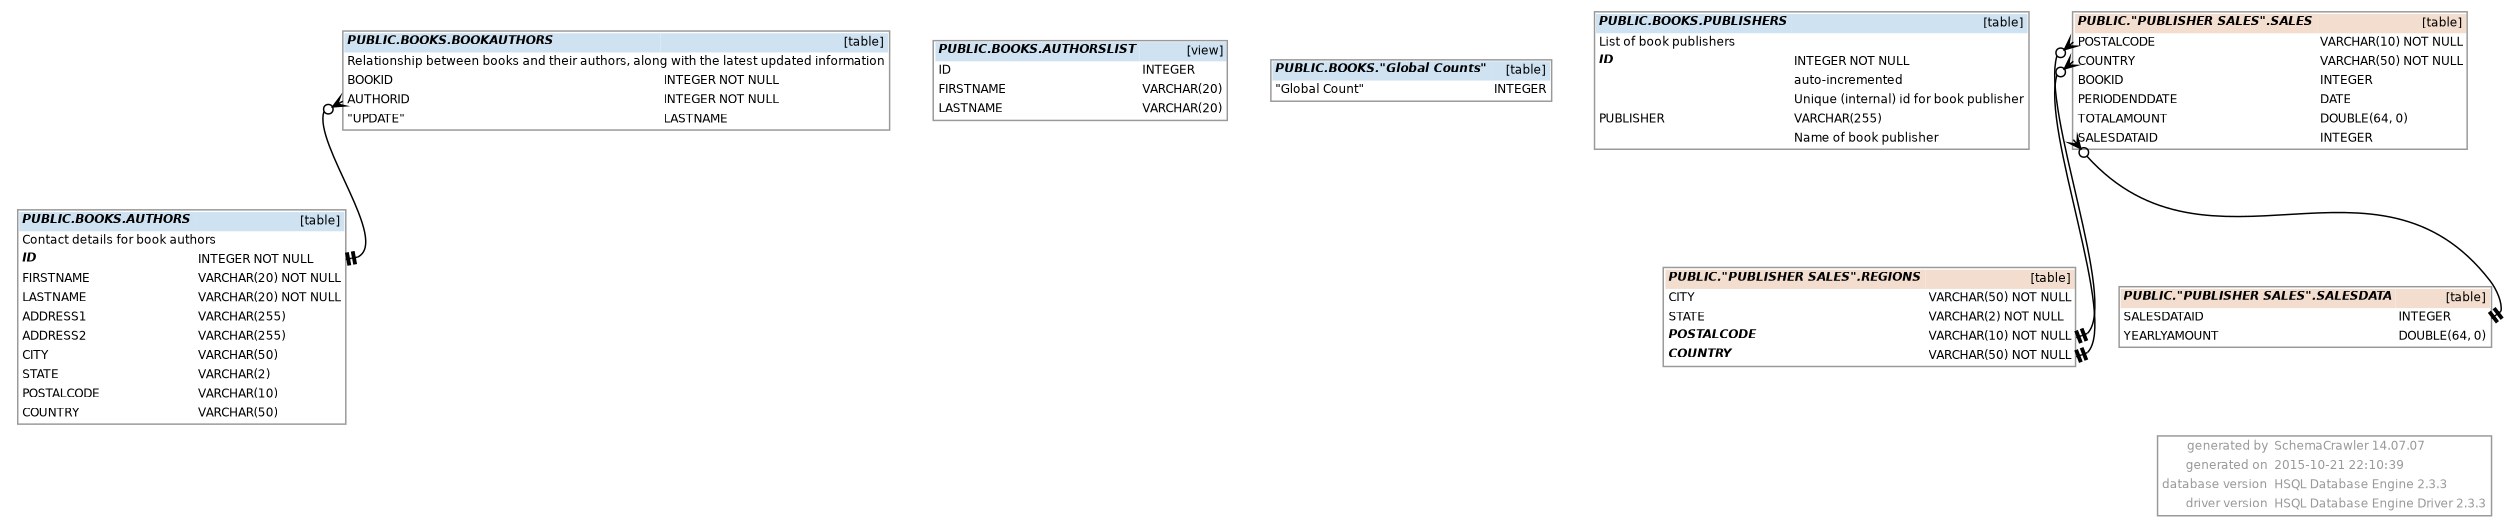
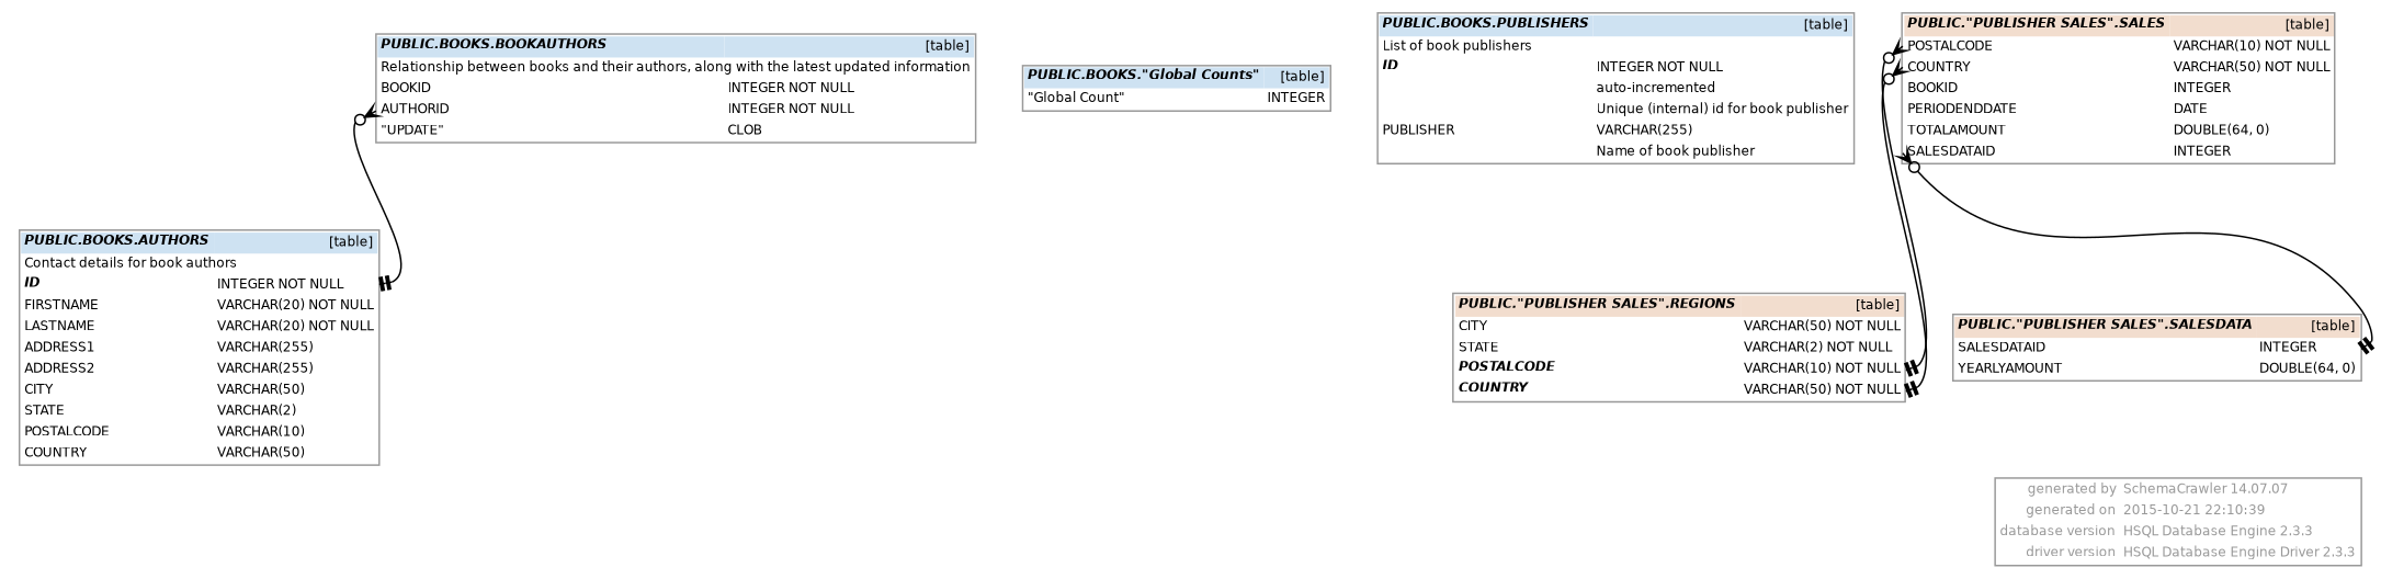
  digraph {
    fontcolor="#999999"
    fontname=Helvetica
    fontsize=8
    label=< <table color="#999999" border="1" cellborder="0" cellspacing="0"> 	<tr> 		<td align='right'>generated by</td> 		<td align='left'>SchemaCrawler 14.07.07</td> 	</tr> 	<tr> 		<td align='right'>generated on</td> 		<td align='left'>2015-10-21 22:10:39</td> 	</tr> 	<tr> 		<td align='right'>database version</td> 		<td align='left'>HSQL Database Engine 2.3.3</td> 	</tr> 	<tr> 		<td align='right'>driver version</td> 		<td align='left'>HSQL Database Engine Driver 2.3.3</td> 	</tr>       </table>    >
    labeljust=r
    labelloc=b
    nodesep=0.18
    rankdir=TB
    ranksep=0.46
    node [fontname=Helvetica fontsize=8 shape=plaintext]
    edge [arrowhead=teetee arrowsize=0.8 arrowtail=crowodot dir=both fontname=Helvetica fontsize=8 style=solid]
    n1 [label=<       <table border="1" cellborder="0" cellpadding="2" cellspacing="0" bgcolor="white" color="#999999"> 	<tr> 		<td colspan='2' bgcolor='#CEE2F2' align='left'><b><i>PUBLIC.BOOKS.AUTHORS</i></b></td> 		<td bgcolor='#CEE2F2' align='right'>[table]</td> 	</tr> 	<tr> 		<td colspan='3' align='left'>Contact details for book authors</td> 	</tr> 	<tr> 		<td port='id_ecfc5f6a.start' align='left'><b><i>ID</i></b></td> 		<td align='left'> </td> 		<td port='id_ecfc5f6a.end' align='left'>INTEGER NOT NULL</td> 	</tr> 	<tr> 		<td port='firstname_212547ec.start' align='left'>FIRSTNAME</td> 		<td align='left'> </td> 		<td port='firstname_212547ec.end' align='left'>VARCHAR(20) NOT NULL</td> 	</tr> 	<tr> 		<td port='lastname_c2a4e130.start' align='left'>LASTNAME</td> 		<td align='left'> </td> 		<td port='lastname_c2a4e130.end' align='left'>VARCHAR(20) NOT NULL</td> 	</tr> 	<tr> 		<td port='address1_d0f1f1ec.start' align='left'>ADDRESS1</td> 		<td align='left'> </td> 		<td port='address1_d0f1f1ec.end' align='left'>VARCHAR(255)</td> 	</tr> 	<tr> 		<td port='address2_d0f1f1ed.start' align='left'>ADDRESS2</td> 		<td align='left'> </td> 		<td port='address2_d0f1f1ed.end' align='left'>VARCHAR(255)</td> 	</tr> 	<tr> 		<td port='city_9f5f8ffa.start' align='left'>CITY</td> 		<td align='left'> </td> 		<td port='city_9f5f8ffa.end' align='left'>VARCHAR(50)</td> 	</tr> 	<tr> 		<td port='state_4d789fc2.start' align='left'>STATE</td> 		<td align='left'> </td> 		<td port='state_4d789fc2.end' align='left'>VARCHAR(2)</td> 	</tr> 	<tr> 		<td port='postalcode_843cd087.start' align='left'>POSTALCODE</td> 		<td align='left'> </td> 		<td port='postalcode_843cd087.end' align='left'>VARCHAR(10)</td> 	</tr> 	<tr> 		<td port='country_7bfb2687.start' align='left'>COUNTRY</td> 		<td align='left'> </td> 		<td port='country_7bfb2687.end' align='left'>VARCHAR(50)</td> 	</tr>       </table>     >]
-   n2 [label=<       <table border="1" cellborder="0" cellpadding="2" cellspacing="0" bgcolor="white" color="#999999"> 	<tr> 		<td colspan='2' bgcolor='#CEE2F2' align='left'><b><i>PUBLIC.BOOKS.BOOKAUTHORS</i></b></td> 		<td bgcolor='#CEE2F2' align='right'>[table]</td> 	</tr> 	<tr> 		<td colspan='3' align='left'>Relationship between books and their authors, along with the latest updated information</td> 	</tr> 	<tr> 		<td port='bookid_931bd73c.start' align='left'>BOOKID</td> 		<td align='left'> </td> 		<td port='bookid_931bd73c.end' align='left'>INTEGER NOT NULL</td> 	</tr> 	<tr> 		<td port='authorid_19681b5e.start' align='left'>AUTHORID</td> 		<td align='left'> </td> 		<td port='authorid_19681b5e.end' align='left'>INTEGER NOT NULL</td> 	</tr> 	<tr> 		<td port='update_7e11958f.start' align='left'>"UPDATE"</td> 		<td align='left'> </td> 		<td port='update_7e11958f.end' align='left'>LASTNAME</td> 	</tr>       </table>     >]
-   n3 [label=<       <table border="1" cellborder="0" cellpadding="2" cellspacing="0" bgcolor="white" color="#999999"> 	<tr> 		<td colspan='2' bgcolor='#CEE2F2' align='left'><b><i>PUBLIC.BOOKS.AUTHORSLIST</i></b></td> 		<td bgcolor='#CEE2F2' align='right'>[view]</td> 	</tr> 	<tr> 		<td port='id_837fd18c.start' align='left'>ID</td> 		<td align='left'> </td> 		<td port='id_837fd18c.end' align='left'>INTEGER</td> 	</tr> 	<tr> 		<td port='firstname_d3258b8a.start' align='left'>FIRSTNAME</td> 		<td align='left'> </td> 		<td port='firstname_d3258b8a.end' align='left'>VARCHAR(20)</td> 	</tr> 	<tr> 		<td port='lastname_b7deb1d2.start' align='left'>LASTNAME</td> 		<td align='left'> </td> 		<td port='lastname_b7deb1d2.end' align='left'>VARCHAR(20)</td> 	</tr>       </table>     >]
+   n2 [label=<       <table border="1" cellborder="0" cellpadding="2" cellspacing="0" bgcolor="white" color="#999999"> 	<tr> 		<td colspan='2' bgcolor='#CEE2F2' align='left'><b><i>PUBLIC.BOOKS.BOOKAUTHORS</i></b></td> 		<td bgcolor='#CEE2F2' align='right'>[table]</td> 	</tr> 	<tr> 		<td colspan='3' align='left'>Relationship between books and their authors, along with the latest updated information</td> 	</tr> 	<tr> 		<td port='bookid_931bd73c.start' align='left'>BOOKID</td> 		<td align='left'> </td> 		<td port='bookid_931bd73c.end' align='left'>INTEGER NOT NULL</td> 	</tr> 	<tr> 		<td port='authorid_19681b5e.start' align='left'>AUTHORID</td> 		<td align='left'> </td> 		<td port='authorid_19681b5e.end' align='left'>INTEGER NOT NULL</td> 	</tr> 	<tr> 		<td port='update_7e11958f.start' align='left'>"UPDATE"</td> 		<td align='left'> </td> 		<td port='update_7e11958f.end' align='left'>CLOB</td> 	</tr>       </table>     >]
    n4 [label=<       <table border="1" cellborder="0" cellpadding="2" cellspacing="0" bgcolor="white" color="#999999"> 	<tr> 		<td colspan='2' bgcolor='#CEE2F2' align='left'><b><i>PUBLIC.BOOKS."Global Counts"</i></b></td> 		<td bgcolor='#CEE2F2' align='right'>[table]</td> 	</tr> 	<tr> 		<td port='globalcount_22cfa042.start' align='left'>"Global Count"</td> 		<td align='left'> </td> 		<td port='globalcount_22cfa042.end' align='left'>INTEGER</td> 	</tr>       </table>     >]
    n5 [label=<       <table border="1" cellborder="0" cellpadding="2" cellspacing="0" bgcolor="white" color="#999999"> 	<tr> 		<td colspan='2' bgcolor='#CEE2F2' align='left'><b><i>PUBLIC.BOOKS.PUBLISHERS</i></b></td> 		<td bgcolor='#CEE2F2' align='right'>[table]</td> 	</tr> 	<tr> 		<td colspan='3' align='left'>List of book publishers</td> 	</tr> 	<tr> 		<td port='id_6fc9dd09.start' align='left'><b><i>ID</i></b></td> 		<td align='left'> </td> 		<td port='id_6fc9dd09.end' align='left'>INTEGER NOT NULL</td> 	</tr> 	<tr> 		<td align='left'></td> 		<td align='left'> </td> 		<td align='left'>auto-incremented</td> 	</tr> 	<tr> 		<td align='left'></td> 		<td align='left'> </td> 		<td align='left'>Unique (internal) id for book publisher</td> 	</tr> 	<tr> 		<td port='publisher_13c8362e.start' align='left'>PUBLISHER</td> 		<td align='left'> </td> 		<td port='publisher_13c8362e.end' align='left'>VARCHAR(255)</td> 	</tr> 	<tr> 		<td align='left'></td> 		<td align='left'> </td> 		<td align='left'>Name of book publisher</td> 	</tr>       </table>     >]
    n6 [label=<       <table border="1" cellborder="0" cellpadding="2" cellspacing="0" bgcolor="white" color="#999999"> 	<tr> 		<td colspan='2' bgcolor='#F2DDCE' align='left'><b><i>PUBLIC."PUBLISHER SALES".REGIONS</i></b></td> 		<td bgcolor='#F2DDCE' align='right'>[table]</td> 	</tr> 	<tr> 		<td port='city_2c74db51.start' align='left'>CITY</td> 		<td align='left'> </td> 		<td port='city_2c74db51.end' align='left'>VARCHAR(50) NOT NULL</td> 	</tr> 	<tr> 		<td port='state_630cbf4b.start' align='left'>STATE</td> 		<td align='left'> </td> 		<td port='state_630cbf4b.end' align='left'>VARCHAR(2) NOT NULL</td> 	</tr> 	<tr> 		<td port='postalcode_9b2bfe9e.start' align='left'><b><i>POSTALCODE</i></b></td> 		<td align='left'> </td> 		<td port='postalcode_9b2bfe9e.end' align='left'>VARCHAR(10) NOT NULL</td> 	</tr> 	<tr> 		<td port='country_7d0587d0.start' align='left'><b><i>COUNTRY</i></b></td> 		<td align='left'> </td> 		<td port='country_7d0587d0.end' align='left'>VARCHAR(50) NOT NULL</td> 	</tr>       </table>     >]
    n7 [label=<       <table border="1" cellborder="0" cellpadding="2" cellspacing="0" bgcolor="white" color="#999999"> 	<tr> 		<td colspan='2' bgcolor='#F2DDCE' align='left'><b><i>PUBLIC."PUBLISHER SALES".SALES</i></b></td> 		<td bgcolor='#F2DDCE' align='right'>[table]</td> 	</tr> 	<tr> 		<td port='postalcode_738bc931.start' align='left'>POSTALCODE</td> 		<td align='left'> </td> 		<td port='postalcode_738bc931.end' align='left'>VARCHAR(10) NOT NULL</td> 	</tr> 	<tr> 		<td port='country_890cfe1d.start' align='left'>COUNTRY</td> 		<td align='left'> </td> 		<td port='country_890cfe1d.end' align='left'>VARCHAR(50) NOT NULL</td> 	</tr> 	<tr> 		<td port='bookid_3c829a3d.start' align='left'>BOOKID</td> 		<td align='left'> </td> 		<td port='bookid_3c829a3d.end' align='left'>INTEGER</td> 	</tr> 	<tr> 		<td port='periodenddate_1bd9ab6f.start' align='left'>PERIODENDDATE</td> 		<td align='left'> </td> 		<td port='periodenddate_1bd9ab6f.end' align='left'>DATE</td> 	</tr> 	<tr> 		<td port='totalamount_63baaba3.start' align='left'>TOTALAMOUNT</td> 		<td align='left'> </td> 		<td port='totalamount_63baaba3.end' align='left'>DOUBLE(64, 0)</td> 	</tr> 	<tr> 		<td port='salesdataid_e6f60d58.start' align='left'>SALESDATAID</td> 		<td align='left'> </td> 		<td port='salesdataid_e6f60d58.end' align='left'>INTEGER</td> 	</tr>       </table>     >]
    n8 [label=<       <table border="1" cellborder="0" cellpadding="2" cellspacing="0" bgcolor="white" color="#999999"> 	<tr> 		<td colspan='2' bgcolor='#F2DDCE' align='left'><b><i>PUBLIC."PUBLISHER SALES".SALESDATA</i></b></td> 		<td bgcolor='#F2DDCE' align='right'>[table]</td> 	</tr> 	<tr> 		<td port='salesdataid_3781b382.start' align='left'>SALESDATAID</td> 		<td align='left'> </td> 		<td port='salesdataid_3781b382.end' align='left'>INTEGER</td> 	</tr> 	<tr> 		<td port='yearlyamount_c221b831.start' align='left'>YEARLYAMOUNT</td> 		<td align='left'> </td> 		<td port='yearlyamount_c221b831.end' align='left'>DOUBLE(64, 0)</td> 	</tr>       </table>     >]
    n2 -> n1 [headport="id_ecfc5f6a.end:e" tailport="authorid_19681b5e.start:w"]
    n7 -> n6 [headport="postalcode_9b2bfe9e.end:e" tailport="postalcode_738bc931.start:w"]
    n7 -> n6 [headport="country_7d0587d0.end:e" tailport="country_890cfe1d.start:w"]
    n7 -> n8 [headport="salesdataid_3781b382.end:e" tailport="salesdataid_e6f60d58.start:w"]
  }
